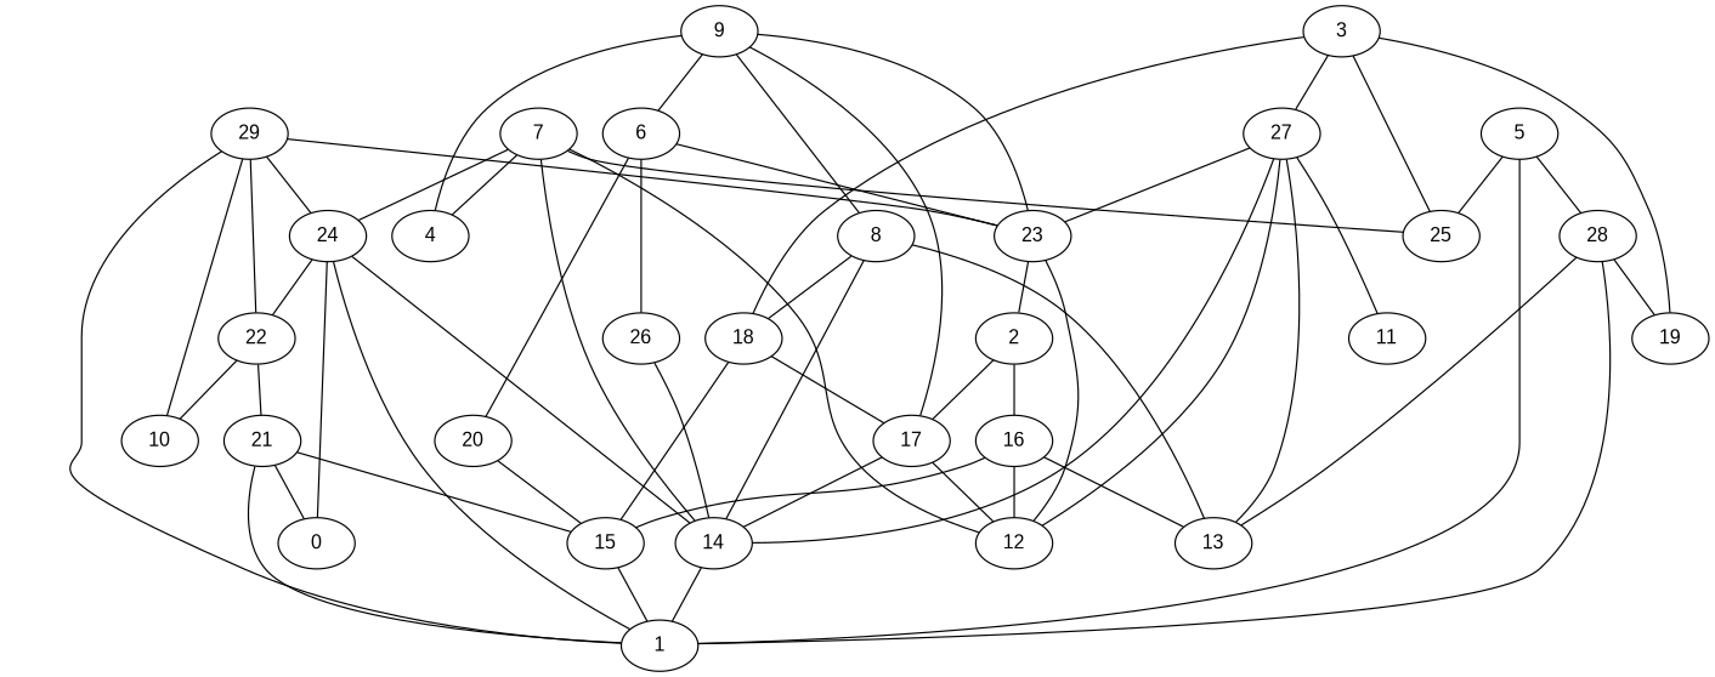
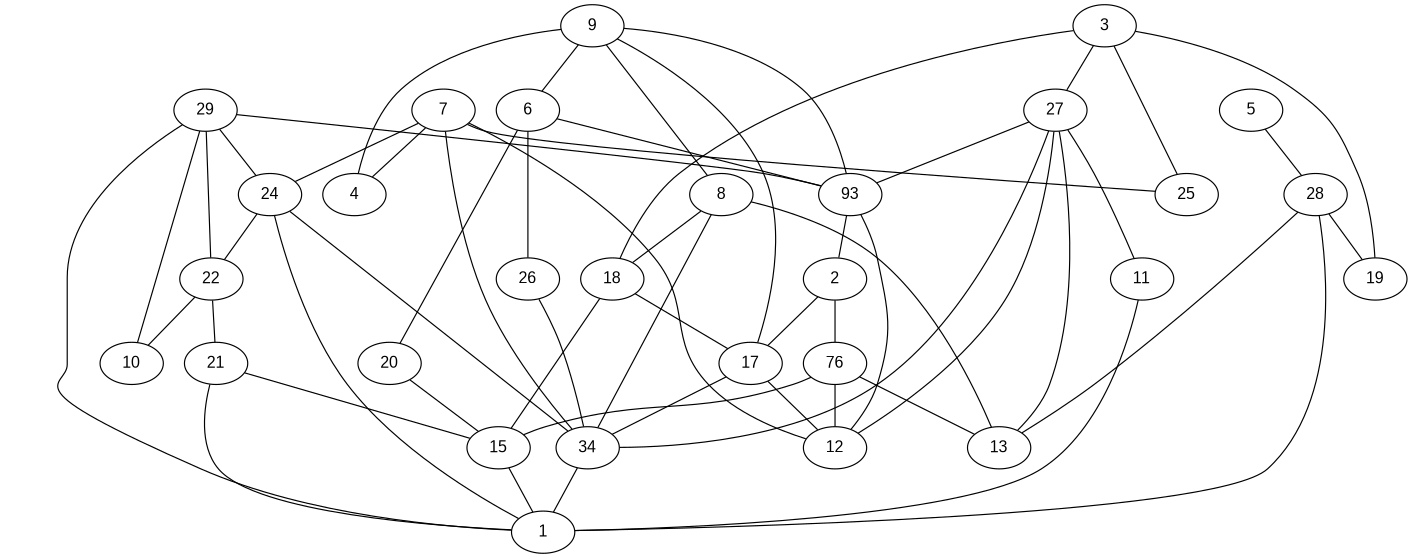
  digraph {
    fontname="Liberation Sans"
    node [fontname="Liberation Sans"]
    edge [color=black dir=none fontname="Liberation Sans"]
    4
    12
    8
    18
-   14
+   14 [label=34]
    13
    17
    15
    1
    22
    21
    10
-   0
    9
    6
-   23
+   23 [label=93]
    26
    20
    2
    24
    11
    28
    19
-   16
+   16 [label=76]
    29
    3
    27
    25
    7
    5
    subgraph sub_1 {
      4
      12
      8
      18
      14
      13
      17
      15
      1
      22
      21
      10
-     0
      9
      6
      23
      26
      20
      2
      24
      11
      28
      19
      16
      29
      3
      27
      25
      7
      5
    }
    8 -> 18
    8 -> 14
    8 -> 13
    18 -> 17
    18 -> 15
    14 -> 1
    17 -> 12
    17 -> 14
    15 -> 1
    22 -> 21
    22 -> 10
    21 -> 15
    21 -> 1
-   21 -> 0
    9 -> 4
    9 -> 8
    9 -> 17
    9 -> 6
    9 -> 23
    6 -> 23
    6 -> 26
    6 -> 20
    23 -> 12
    23 -> 2
    26 -> 14
    20 -> 15
    2 -> 17
    2 -> 16
    24 -> 14
    24 -> 1
    24 -> 22
-   24 -> 0
-   5 -> 1
+   11 -> 1
    28 -> 13
    28 -> 1
    28 -> 19
    16 -> 12
    16 -> 13
    16 -> 15
    29 -> 1
    29 -> 22
    29 -> 10
    29 -> 23
    29 -> 24
    3 -> 18
    3 -> 19
    3 -> 27
    3 -> 25
    27 -> 12
    27 -> 14
    27 -> 13
    27 -> 23
    27 -> 11
    7 -> 4
    7 -> 12
    7 -> 14
    7 -> 24
    7 -> 25
    5 -> 28
-   5 -> 25
  }
